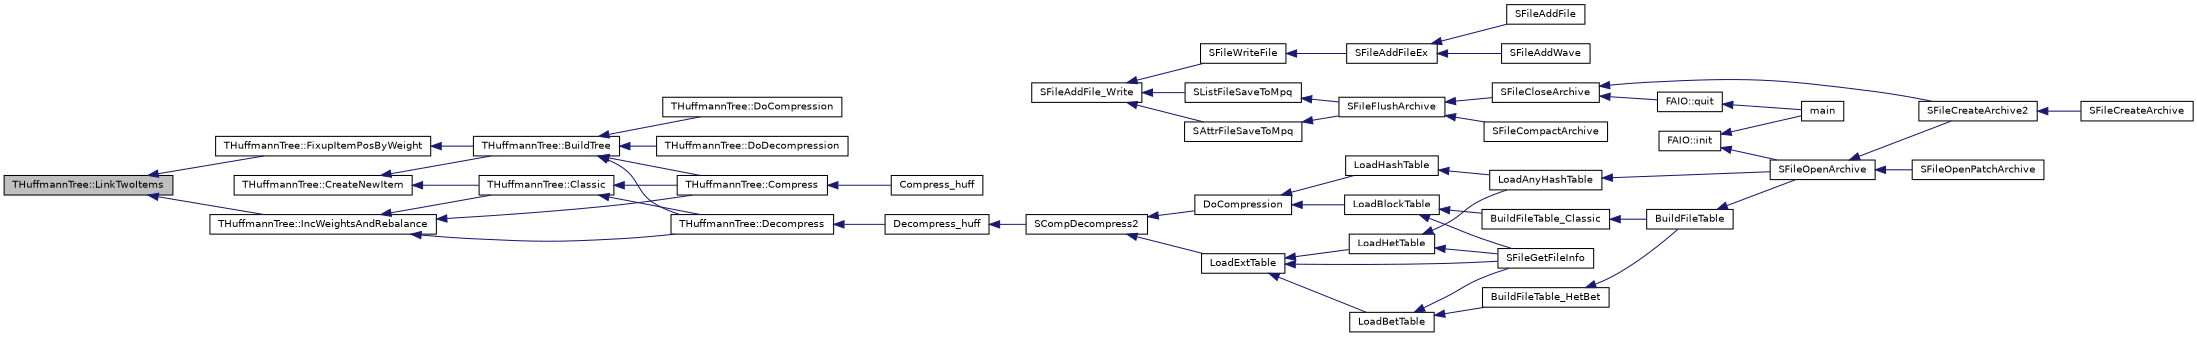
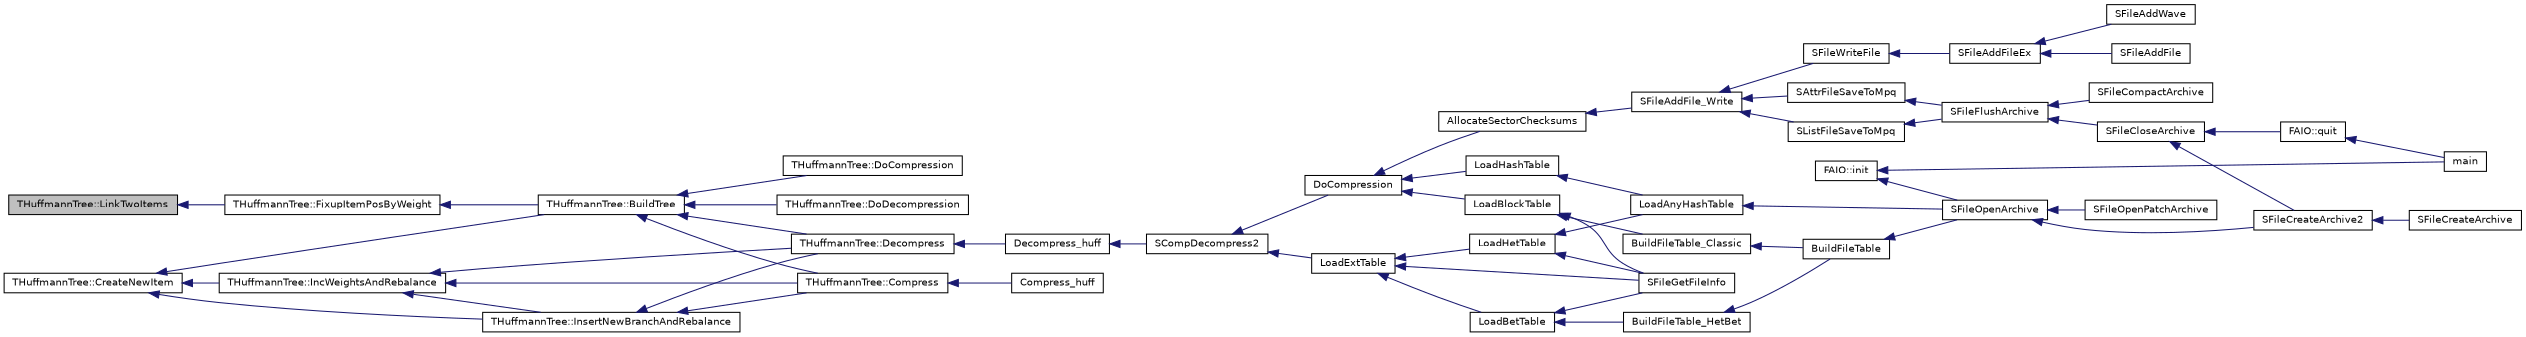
  digraph {
    rankdir=LR
    node [color=black fillcolor=white fontname=Helvetica fontsize=10 shape=record style=filled]
    edge [color=midnightblue dir=back fontname=Helvetica fontsize=10 labelfontname=Helvetica labelfontsize=10 style=solid]
    n1 [fillcolor=grey75 fontcolor=black height=0.2 label="THuffmannTree::LinkTwoItems" width=0.4]
    n2 [height=0.2 label="THuffmannTree::FixupItemPosByWeight" width=0.4]
    n3 [height=0.2 label="THuffmannTree::IncWeightsAndRebalance" width=0.4]
    n4 [height=0.2 label="THuffmannTree::BuildTree" width=0.4]
-   n5 [height=0.2 label="THuffmannTree::Classic" width=0.4]
+   n5 [height=0.2 label="THuffmannTree::InsertNewBranchAndRebalance" width=0.4]
    n6 [height=0.2 label="THuffmannTree::Compress" width=0.4]
    n7 [height=0.2 label="THuffmannTree::Decompress" width=0.4]
    n8 [height=0.2 label="THuffmannTree::CreateNewItem" width=0.4]
    n9 [height=0.2 label="THuffmannTree::DoCompression" width=0.4]
    n10 [height=0.2 label="THuffmannTree::DoDecompression" width=0.4]
    n11 [height=0.2 label=Compress_huff width=0.4]
    n12 [height=0.2 label=Decompress_huff width=0.4]
    n13 [height=0.2 label=SCompDecompress2 width=0.4]
    n14 [height=0.2 label=DoCompression width=0.4]
    n15 [height=0.2 label=LoadExtTable width=0.4]
+   n16 [height=0.2 label=AllocateSectorChecksums width=0.4]
    n17 [height=0.2 label=LoadHashTable width=0.4]
    n18 [height=0.2 label=LoadBlockTable width=0.4]
    n19 [height=0.2 label=SFileGetFileInfo width=0.4]
    n20 [height=0.2 label=LoadHetTable width=0.4]
    n21 [height=0.2 label=LoadBetTable width=0.4]
    n22 [height=0.2 label=SFileAddFile_Write width=0.4]
    n23 [height=0.2 label=LoadAnyHashTable width=0.4]
    n24 [height=0.2 label=BuildFileTable_Classic width=0.4]
    n25 [height=0.2 label=SFileWriteFile width=0.4]
    n26 [height=0.2 label=SAttrFileSaveToMpq width=0.4]
    n27 [height=0.2 label=SListFileSaveToMpq width=0.4]
    n28 [height=0.2 label=SFileAddFileEx width=0.4]
    n29 [height=0.2 label=SFileFlushArchive width=0.4]
    n30 [height=0.2 label=SFileAddFile width=0.4]
    n31 [height=0.2 label=SFileAddWave width=0.4]
    n32 [height=0.2 label=SFileCompactArchive width=0.4]
    n33 [height=0.2 label=SFileCloseArchive width=0.4]
    n34 [height=0.2 label="FAIO::quit" width=0.4]
    n35 [height=0.2 label=SFileCreateArchive2 width=0.4]
    n36 [height=0.2 label=main width=0.4]
    n37 [height=0.2 label=SFileCreateArchive width=0.4]
    n38 [height=0.2 label=SFileOpenArchive width=0.4]
    n39 [height=0.2 label=SFileOpenPatchArchive width=0.4]
    n40 [height=0.2 label="FAIO::init" width=0.4]
    n41 [height=0.2 label=BuildFileTable width=0.4]
    n42 [height=0.2 label=BuildFileTable_HetBet width=0.4]
    n1 -> n2
-   n1 -> n3
+   n8 -> n3
    n2 -> n4
    n3 -> n5
    n3 -> n6
    n3 -> n7
    n4 -> n6
    n4 -> n7
    n4 -> n9
    n4 -> n10
    n5 -> n6
    n5 -> n7
    n6 -> n11
    n7 -> n12
    n8 -> n4
    n8 -> n5
    n12 -> n13
    n13 -> n14
    n13 -> n15
+   n14 -> n16
    n14 -> n17
    n14 -> n18
    n15 -> n19
    n15 -> n20
    n15 -> n21
+   n16 -> n22
    n17 -> n23
    n18 -> n19
    n18 -> n24
    n20 -> n19
    n20 -> n23
    n21 -> n19
    n21 -> n42
    n22 -> n25
    n22 -> n26
    n22 -> n27
    n23 -> n38
    n24 -> n41
    n25 -> n28
    n26 -> n29
    n27 -> n29
    n28 -> n30
    n28 -> n31
    n29 -> n32
    n29 -> n33
    n33 -> n34
    n33 -> n35
    n34 -> n36
    n35 -> n37
    n38 -> n35
    n38 -> n39
    n40 -> n36
    n40 -> n38
    n41 -> n38
    n42 -> n41
  }
